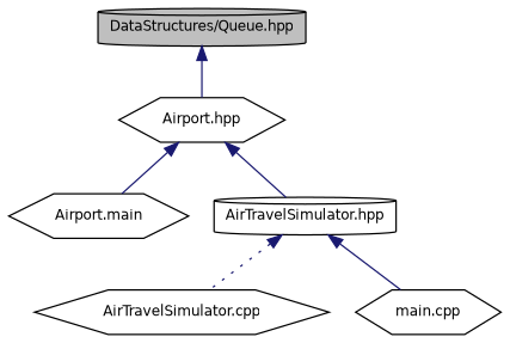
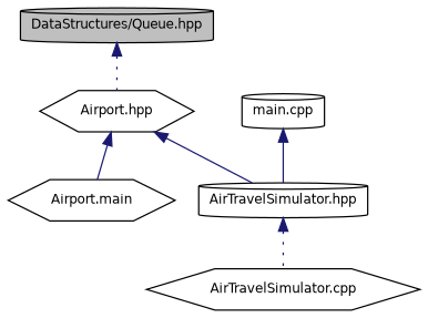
  digraph {
    node [color=black fillcolor=white fontname=Helvetica fontsize=10 shape=cylinder style=filled]
    edge [color=midnightblue dir=back fontname=Helvetica fontsize=10 labelfontname=Helvetica labelfontsize=10 style=solid]
    n1 [fillcolor=grey75 fontcolor=black height=0.2 label="DataStructures/Queue.hpp" width=0.4]
    n2 [height=0.2 label="Airport.hpp" shape=hexagon width=0.4]
    n3 [height=0.2 label="Airport.main" shape=hexagon width=0.4]
    n4 [height=0.2 label="AirTravelSimulator.hpp" width=0.4]
    n5 [height=0.2 label="AirTravelSimulator.cpp" shape=hexagon width=0.4]
-   n6 [height=0.2 label="main.cpp" shape=hexagon width=0.4]
-   n1 -> n2
+   n6 [height=0.2 label="main.cpp" width=0.4]
+   n1 -> n2 [style=dotted]
    n2 -> n3
    n2 -> n4
    n4 -> n5 [style=dotted]
-   n4 -> n6
+   n6 -> n4
  }
